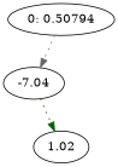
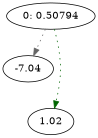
  digraph {
    edge [style=dotted]
    n1 [label="0: 0.50794"]
    n2 [label=-7.04]
    n3 [label=1.02]
    n1 -> n2 [color=gray40]
-   n2 -> n3 [color=darkgreen]
+   n1 -> n3 [color=darkgreen]
  }
